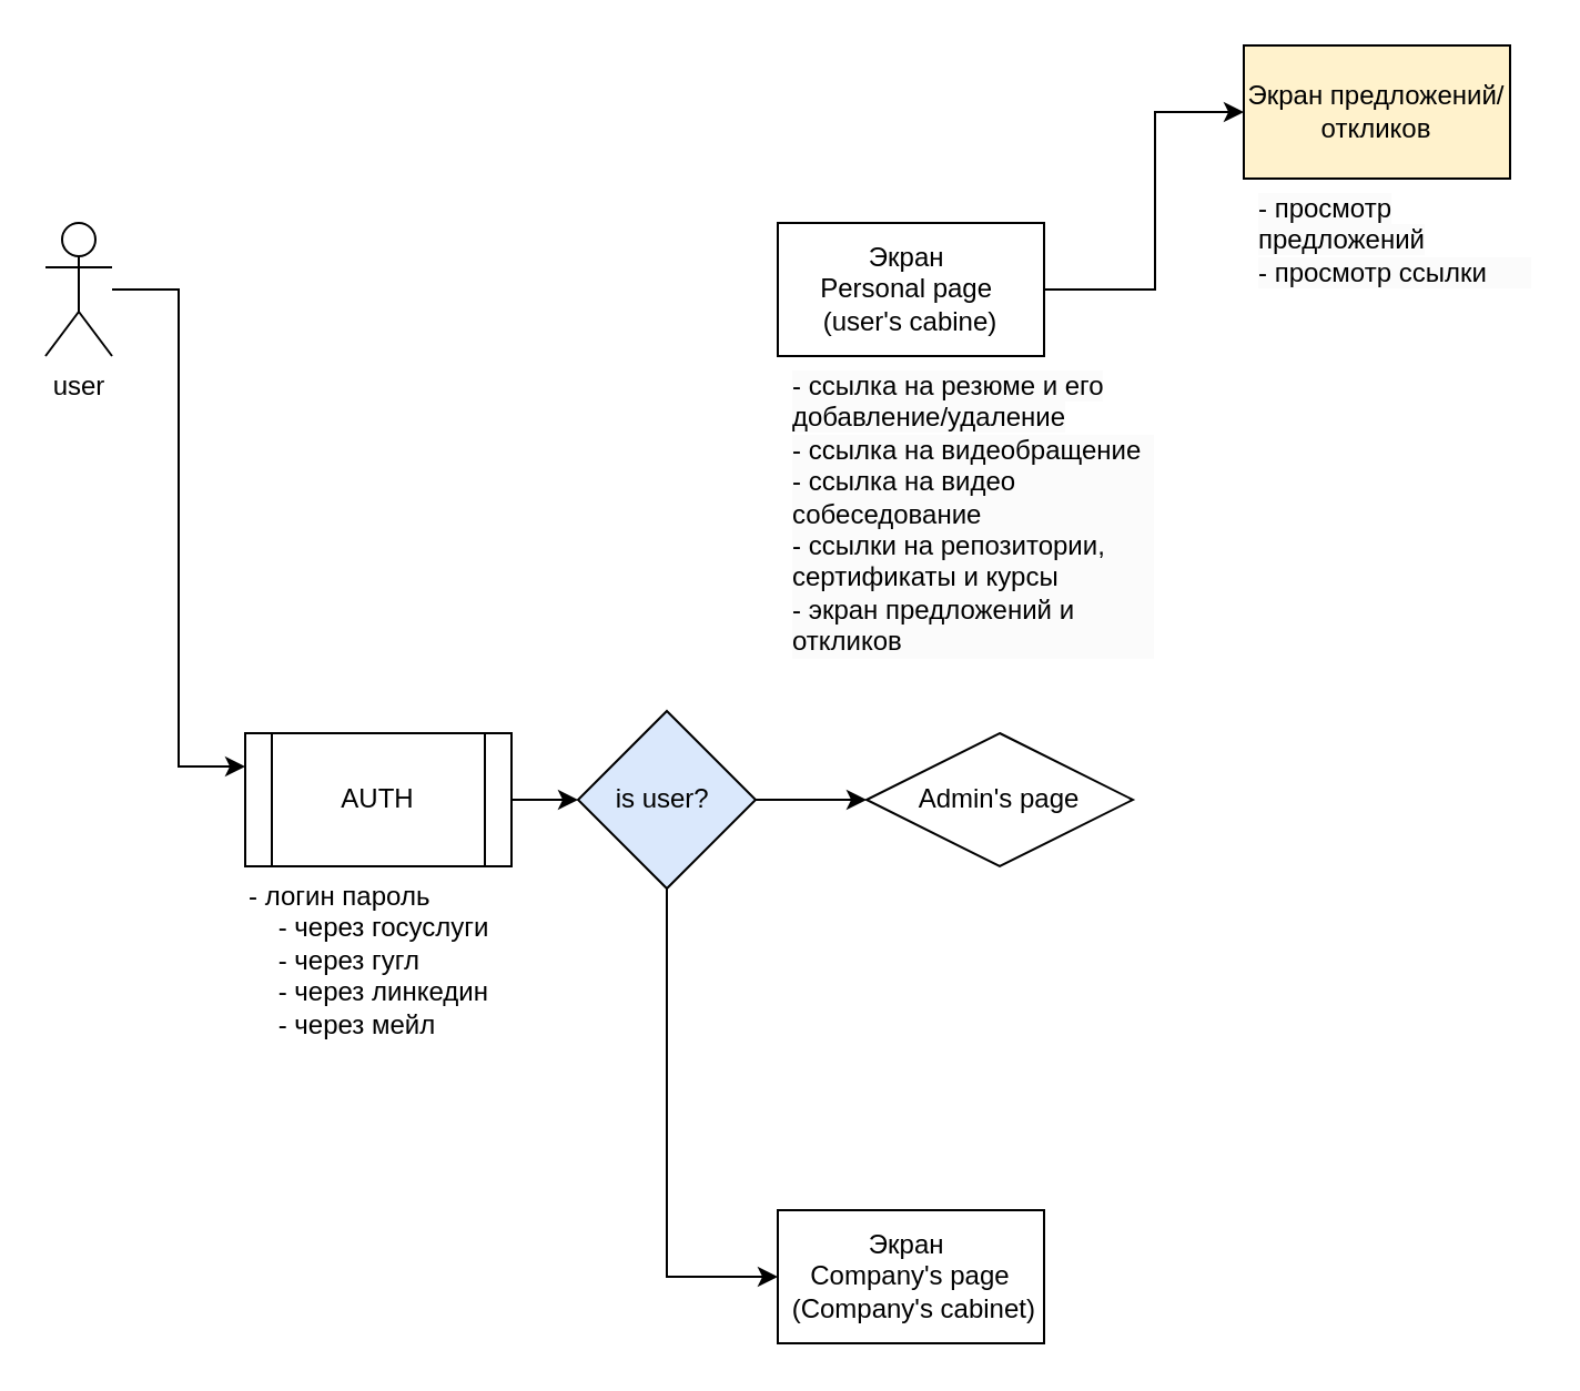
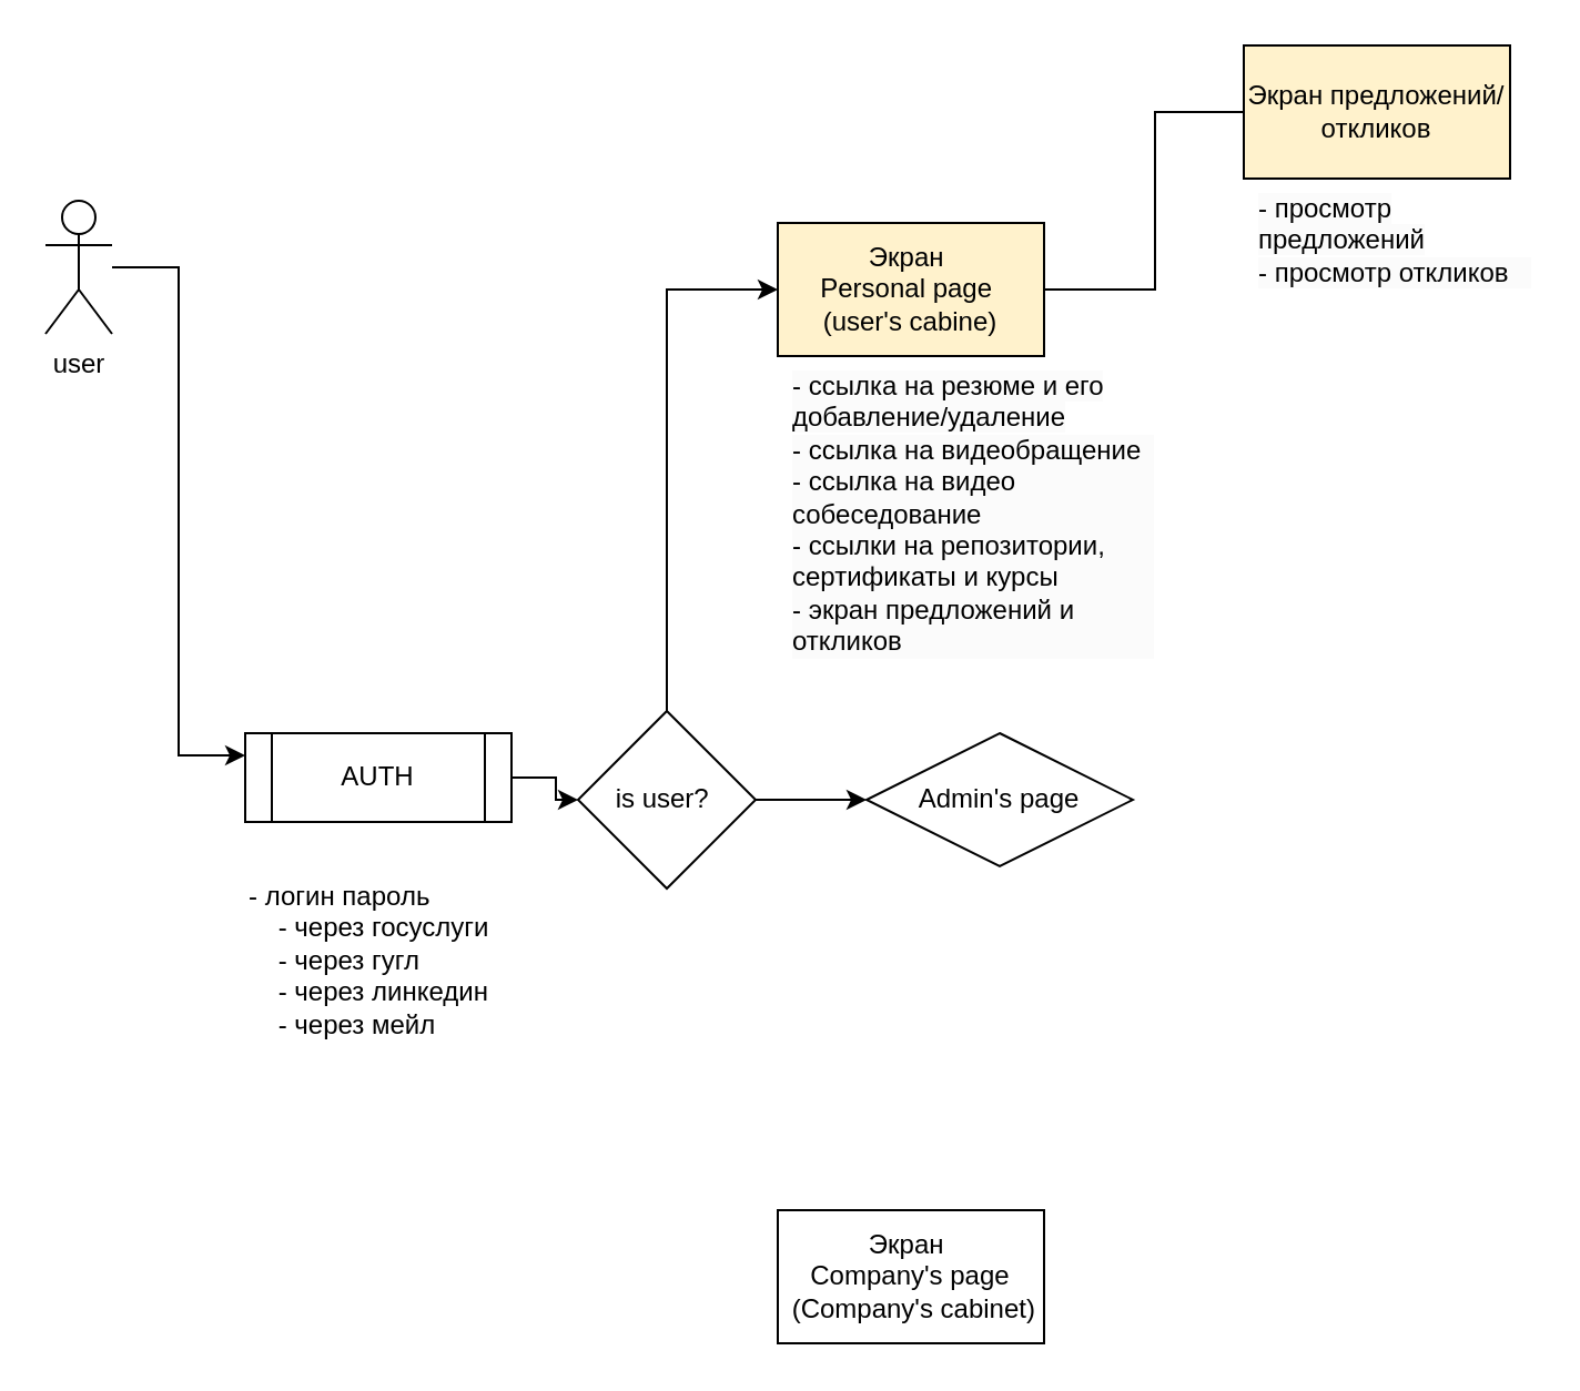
  <mxCell id="0" />
  <mxCell id="1" parent="0" />
  <mxCell id="2" style="edgeStyle=orthogonalEdgeStyle;rounded=0;orthogonalLoop=1;jettySize=auto;html=1;entryX=0;entryY=0.25;entryDx=0;entryDy=0;" parent="1" source="3" target="5" edge="1"><mxGeometry relative="1" as="geometry" /></mxCell>
- <mxCell id="3" value="user" style="shape=umlActor;verticalLabelPosition=bottom;verticalAlign=top;html=1;outlineConnect=0;" parent="1" vertex="1"><mxGeometry x="20" y="100" width="30" height="60" as="geometry" /></mxCell>
+ <mxCell id="3" value="user" style="shape=umlActor;verticalLabelPosition=bottom;verticalAlign=top;html=1;outlineConnect=0;" parent="1" vertex="1"><mxGeometry x="20" y="90" width="30" height="60" as="geometry" /></mxCell>
  <mxCell id="4" value="" style="edgeStyle=orthogonalEdgeStyle;rounded=0;orthogonalLoop=1;jettySize=auto;html=1;" parent="1" source="5" target="9" edge="1"><mxGeometry relative="1" as="geometry" /></mxCell>
- <mxCell id="5" value="AUTH" style="shape=process;whiteSpace=wrap;html=1;backgroundOutline=1;" parent="1" vertex="1"><mxGeometry x="110" y="330" width="120" height="60" as="geometry" /></mxCell>
- <mxCell id="7" value="" style="edgeStyle=orthogonalEdgeStyle;rounded=0;orthogonalLoop=1;jettySize=auto;html=1;exitX=0.5;exitY=1;exitDx=0;exitDy=0;entryX=0;entryY=0.5;entryDx=0;entryDy=0;" parent="1" source="9" target="12" edge="1"><mxGeometry relative="1" as="geometry"><Array as="points"><mxPoint x="300" y="575" /></Array></mxGeometry></mxCell>
+ <mxCell id="5" value="AUTH" style="shape=process;whiteSpace=wrap;html=1;backgroundOutline=1;" parent="1" vertex="1"><mxGeometry x="110" y="330" width="120" height="40" as="geometry" /></mxCell>
+ <mxCell id="6" style="edgeStyle=orthogonalEdgeStyle;rounded=0;orthogonalLoop=1;jettySize=auto;html=1;entryX=0;entryY=0.5;entryDx=0;entryDy=0;exitX=0.5;exitY=0;exitDx=0;exitDy=0;" parent="1" source="9" target="11" edge="1"><mxGeometry relative="1" as="geometry" /></mxCell>
  <mxCell id="8" value="" style="edgeStyle=orthogonalEdgeStyle;rounded=0;orthogonalLoop=1;jettySize=auto;html=1;" parent="1" source="9" target="14" edge="1"><mxGeometry relative="1" as="geometry" /></mxCell>
- <mxCell id="9" value="is user?&amp;nbsp;" style="rhombus;whiteSpace=wrap;html=1;fillColor=#dae8fc;" parent="1" vertex="1"><mxGeometry x="260" y="320" width="80" height="80" as="geometry" /></mxCell>
- <mxCell id="10" value="" style="edgeStyle=orthogonalEdgeStyle;rounded=0;orthogonalLoop=1;jettySize=auto;html=1;" parent="1" source="11" target="13" edge="1"><mxGeometry relative="1" as="geometry"><Array as="points"><mxPoint x="520" y="130" /><mxPoint x="520" y="50" /></Array></mxGeometry></mxCell>
- <mxCell id="11" value="Экран&amp;nbsp;&lt;div&gt;Personal page&amp;nbsp;&lt;div&gt;(user's cabine)&lt;/div&gt;&lt;/div&gt;" style="rounded=0;whiteSpace=wrap;html=1;" parent="1" vertex="1"><mxGeometry x="350" y="100" width="120" height="60" as="geometry" /></mxCell>
+ <mxCell id="9" value="is user?&amp;nbsp;" style="rhombus;whiteSpace=wrap;html=1;" parent="1" vertex="1"><mxGeometry x="260" y="320" width="80" height="80" as="geometry" /></mxCell>
+ <mxCell id="10" value="" style="edgeStyle=orthogonalEdgeStyle;rounded=0;orthogonalLoop=1;jettySize=auto;html=1;endArrow=none;" parent="1" source="11" target="13" edge="1"><mxGeometry relative="1" as="geometry"><Array as="points"><mxPoint x="520" y="130" /><mxPoint x="520" y="50" /></Array></mxGeometry></mxCell>
+ <mxCell id="11" value="Экран&amp;nbsp;&lt;div&gt;Personal page&amp;nbsp;&lt;div&gt;(user's cabine)&lt;/div&gt;&lt;/div&gt;" style="rounded=0;whiteSpace=wrap;html=1;fillColor=#fff2cc;" parent="1" vertex="1"><mxGeometry x="350" y="100" width="120" height="60" as="geometry" /></mxCell>
  <mxCell id="12" value="Экран&amp;nbsp;&lt;div&gt;Company's page&lt;div&gt;&amp;nbsp;(Company's cabinet)&lt;/div&gt;&lt;/div&gt;" style="whiteSpace=wrap;html=1;" parent="1" vertex="1"><mxGeometry x="350" y="545" width="120" height="60" as="geometry" /></mxCell>
  <mxCell id="13" value="Экран предложений/откликов" style="whiteSpace=wrap;html=1;rounded=0;fillColor=#fff2cc;" parent="1" vertex="1"><mxGeometry x="560" y="20" width="120" height="60" as="geometry" /></mxCell>
  <mxCell id="14" value="Admin's page" style="rhombus;whiteSpace=wrap;html=1;" parent="1" vertex="1"><mxGeometry x="390" y="330" width="120" height="60" as="geometry" /></mxCell>
  <mxCell id="15" value="- логин пароль&#10;    - через госуслуги&#10;    - через гугл&#10;    - через линкедин&#10;    - через мейл" style="text;whiteSpace=wrap;" parent="1" vertex="1"><mxGeometry x="110" y="390" width="140" height="100" as="geometry" /></mxCell>
  <mxCell id="16" value="&lt;span style=&quot;color: rgb(0, 0, 0); font-family: Helvetica; font-size: 12px; font-style: normal; font-variant-ligatures: normal; font-variant-caps: normal; font-weight: 400; letter-spacing: normal; orphans: 2; text-align: left; text-indent: 0px; text-transform: none; widows: 2; word-spacing: 0px; -webkit-text-stroke-width: 0px; white-space: normal; background-color: rgb(251, 251, 251); text-decoration-thickness: initial; text-decoration-style: initial; text-decoration-color: initial; display: inline !important; float: none;&quot;&gt;- ссылка на резюме и его добавление/удаление&lt;/span&gt;&lt;div style=&quot;color: rgb(0, 0, 0); font-family: Helvetica; font-size: 12px; font-style: normal; font-variant-ligatures: normal; font-variant-caps: normal; font-weight: 400; letter-spacing: normal; orphans: 2; text-align: left; text-indent: 0px; text-transform: none; widows: 2; word-spacing: 0px; -webkit-text-stroke-width: 0px; white-space: normal; background-color: rgb(251, 251, 251); text-decoration-thickness: initial; text-decoration-style: initial; text-decoration-color: initial;&quot;&gt;- ссылка на видеобращение&lt;/div&gt;&lt;div style=&quot;color: rgb(0, 0, 0); font-family: Helvetica; font-size: 12px; font-style: normal; font-variant-ligatures: normal; font-variant-caps: normal; font-weight: 400; letter-spacing: normal; orphans: 2; text-align: left; text-indent: 0px; text-transform: none; widows: 2; word-spacing: 0px; -webkit-text-stroke-width: 0px; white-space: normal; background-color: rgb(251, 251, 251); text-decoration-thickness: initial; text-decoration-style: initial; text-decoration-color: initial;&quot;&gt;- ссылка на видео собеседование&lt;/div&gt;&lt;div style=&quot;color: rgb(0, 0, 0); font-family: Helvetica; font-size: 12px; font-style: normal; font-variant-ligatures: normal; font-variant-caps: normal; font-weight: 400; letter-spacing: normal; orphans: 2; text-align: left; text-indent: 0px; text-transform: none; widows: 2; word-spacing: 0px; -webkit-text-stroke-width: 0px; white-space: normal; background-color: rgb(251, 251, 251); text-decoration-thickness: initial; text-decoration-style: initial; text-decoration-color: initial;&quot;&gt;- ссылки на репозитории, сертификаты и курсы&lt;/div&gt;&lt;div style=&quot;color: rgb(0, 0, 0); font-family: Helvetica; font-size: 12px; font-style: normal; font-variant-ligatures: normal; font-variant-caps: normal; font-weight: 400; letter-spacing: normal; orphans: 2; text-align: left; text-indent: 0px; text-transform: none; widows: 2; word-spacing: 0px; -webkit-text-stroke-width: 0px; white-space: normal; background-color: rgb(251, 251, 251); text-decoration-thickness: initial; text-decoration-style: initial; text-decoration-color: initial;&quot;&gt;- экран предложений и откликов&lt;/div&gt;" style="text;whiteSpace=wrap;html=1;verticalAlign=top;horizontal=1;spacingLeft=5;" parent="1" vertex="1"><mxGeometry x="350" y="160" width="170" height="100" as="geometry" /></mxCell>
- <mxCell id="17" value="&lt;span style=&quot;color: rgb(0, 0, 0); font-family: Helvetica; font-size: 12px; font-style: normal; font-variant-ligatures: normal; font-variant-caps: normal; font-weight: 400; letter-spacing: normal; orphans: 2; text-align: left; text-indent: 0px; text-transform: none; widows: 2; word-spacing: 0px; -webkit-text-stroke-width: 0px; white-space: normal; background-color: rgb(251, 251, 251); text-decoration-thickness: initial; text-decoration-style: initial; text-decoration-color: initial; display: inline !important; float: none;&quot;&gt;- просмотр предложений&lt;/span&gt;&lt;div style=&quot;color: rgb(0, 0, 0); font-family: Helvetica; font-size: 12px; font-style: normal; font-variant-ligatures: normal; font-variant-caps: normal; font-weight: 400; letter-spacing: normal; orphans: 2; text-align: left; text-indent: 0px; text-transform: none; widows: 2; word-spacing: 0px; -webkit-text-stroke-width: 0px; white-space: normal; background-color: rgb(251, 251, 251); text-decoration-thickness: initial; text-decoration-style: initial; text-decoration-color: initial;&quot;&gt;- просмотр ссылки&lt;/div&gt;" style="text;whiteSpace=wrap;html=1;spacingLeft=5;" parent="1" vertex="1"><mxGeometry x="560" y="80" width="130" height="50" as="geometry" /></mxCell>
+ <mxCell id="17" value="&lt;span style=&quot;color: rgb(0, 0, 0); font-family: Helvetica; font-size: 12px; font-style: normal; font-variant-ligatures: normal; font-variant-caps: normal; font-weight: 400; letter-spacing: normal; orphans: 2; text-align: left; text-indent: 0px; text-transform: none; widows: 2; word-spacing: 0px; -webkit-text-stroke-width: 0px; white-space: normal; background-color: rgb(251, 251, 251); text-decoration-thickness: initial; text-decoration-style: initial; text-decoration-color: initial; display: inline !important; float: none;&quot;&gt;- просмотр предложений&lt;/span&gt;&lt;div style=&quot;color: rgb(0, 0, 0); font-family: Helvetica; font-size: 12px; font-style: normal; font-variant-ligatures: normal; font-variant-caps: normal; font-weight: 400; letter-spacing: normal; orphans: 2; text-align: left; text-indent: 0px; text-transform: none; widows: 2; word-spacing: 0px; -webkit-text-stroke-width: 0px; white-space: normal; background-color: rgb(251, 251, 251); text-decoration-thickness: initial; text-decoration-style: initial; text-decoration-color: initial;&quot;&gt;- просмотр откликов&lt;/div&gt;" style="text;whiteSpace=wrap;html=1;spacingLeft=5;" parent="1" vertex="1"><mxGeometry x="560" y="80" width="130" height="50" as="geometry" /></mxCell>
